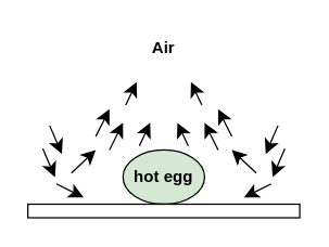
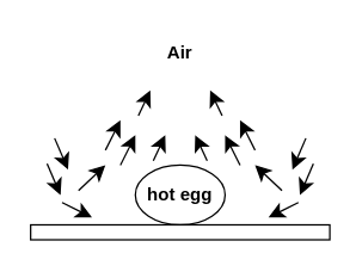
  <mxCell id="0" />
  <mxCell id="1" parent="0" />
- <mxCell id="2" value="hot egg" style="ellipse;whiteSpace=wrap;html=1;fontStyle=1;fillColor=#d5e8d4;" parent="1" vertex="1"><mxGeometry x="90" y="110" width="60" height="40" as="geometry" /></mxCell>
+ <mxCell id="2" value="hot egg" style="ellipse;whiteSpace=wrap;html=1;fontStyle=1" parent="1" vertex="1"><mxGeometry x="90" y="110" width="60" height="40" as="geometry" /></mxCell>
  <mxCell id="3" value="" style="rounded=0;whiteSpace=wrap;html=1;" parent="1" vertex="1"><mxGeometry x="20" y="150" width="200" height="10" as="geometry" /></mxCell>
  <mxCell id="4" value="Air" style="text;html=1;align=center;verticalAlign=middle;whiteSpace=wrap;rounded=0;fontStyle=1" parent="1" vertex="1"><mxGeometry x="90" y="20" width="60" height="30" as="geometry" /></mxCell>
  <mxCell id="5" value="" style="endArrow=classic;html=1;rounded=0;fontSize=12;startSize=8;endSize=8;curved=1;" parent="1" edge="1"><mxGeometry width="50" height="50" relative="1" as="geometry"><mxPoint x="41" y="135" as="sourcePoint" /><mxPoint x="61" y="145" as="targetPoint" /></mxGeometry></mxCell>
  <mxCell id="6" value="" style="endArrow=classic;html=1;rounded=0;fontSize=12;startSize=8;endSize=8;curved=1;" parent="1" edge="1"><mxGeometry width="50" height="50" relative="1" as="geometry"><mxPoint x="31" y="109" as="sourcePoint" /><mxPoint x="40" y="130" as="targetPoint" /></mxGeometry></mxCell>
  <mxCell id="7" value="" style="endArrow=classic;html=1;rounded=0;fontSize=12;startSize=8;endSize=8;curved=1;" parent="1" edge="1"><mxGeometry width="50" height="50" relative="1" as="geometry"><mxPoint x="36" y="92" as="sourcePoint" /><mxPoint x="45" y="113" as="targetPoint" /></mxGeometry></mxCell>
  <mxCell id="8" value="" style="endArrow=classic;html=1;rounded=0;fontSize=12;startSize=8;endSize=8;curved=1;" parent="1" edge="1"><mxGeometry width="50" height="50" relative="1" as="geometry"><mxPoint x="70" y="100" as="sourcePoint" /><mxPoint x="80" y="80" as="targetPoint" /></mxGeometry></mxCell>
  <mxCell id="9" value="" style="endArrow=classic;html=1;rounded=0;fontSize=12;startSize=8;endSize=8;curved=1;" parent="1" edge="1"><mxGeometry width="50" height="50" relative="1" as="geometry"><mxPoint x="52" y="127" as="sourcePoint" /><mxPoint x="70" y="110" as="targetPoint" /></mxGeometry></mxCell>
  <mxCell id="10" value="" style="endArrow=classic;html=1;rounded=0;fontSize=12;startSize=8;endSize=8;curved=1;" parent="1" edge="1"><mxGeometry width="50" height="50" relative="1" as="geometry"><mxPoint x="80" y="110" as="sourcePoint" /><mxPoint x="90" y="90" as="targetPoint" /></mxGeometry></mxCell>
  <mxCell id="11" value="" style="endArrow=classic;html=1;rounded=0;fontSize=12;startSize=8;endSize=8;curved=1;" parent="1" edge="1"><mxGeometry width="50" height="50" relative="1" as="geometry"><mxPoint x="92" y="77" as="sourcePoint" /><mxPoint x="100" y="60" as="targetPoint" /></mxGeometry></mxCell>
  <mxCell id="12" value="" style="endArrow=classic;html=1;rounded=0;fontSize=12;startSize=8;endSize=8;curved=1;" parent="1" edge="1"><mxGeometry width="50" height="50" relative="1" as="geometry"><mxPoint x="102" y="107" as="sourcePoint" /><mxPoint x="110" y="90" as="targetPoint" /></mxGeometry></mxCell>
  <mxCell id="13" value="" style="group;flipV=0;flipH=1;" parent="1" vertex="1" connectable="0"><mxGeometry x="130" y="60" width="79" height="85" as="geometry" /></mxCell>
  <mxCell id="14" value="" style="endArrow=classic;html=1;rounded=0;fontSize=12;startSize=8;endSize=8;curved=1;" parent="13" edge="1"><mxGeometry width="50" height="50" relative="1" as="geometry"><mxPoint x="69" y="75" as="sourcePoint" /><mxPoint x="49" y="85" as="targetPoint" /></mxGeometry></mxCell>
  <mxCell id="15" value="" style="endArrow=classic;html=1;rounded=0;fontSize=12;startSize=8;endSize=8;curved=1;" parent="13" edge="1"><mxGeometry width="50" height="50" relative="1" as="geometry"><mxPoint x="79" y="49" as="sourcePoint" /><mxPoint x="70" y="70" as="targetPoint" /></mxGeometry></mxCell>
  <mxCell id="16" value="" style="endArrow=classic;html=1;rounded=0;fontSize=12;startSize=8;endSize=8;curved=1;" parent="13" edge="1"><mxGeometry width="50" height="50" relative="1" as="geometry"><mxPoint x="74" y="32" as="sourcePoint" /><mxPoint x="65" y="53" as="targetPoint" /></mxGeometry></mxCell>
  <mxCell id="17" value="" style="endArrow=classic;html=1;rounded=0;fontSize=12;startSize=8;endSize=8;curved=1;" parent="13" edge="1"><mxGeometry width="50" height="50" relative="1" as="geometry"><mxPoint x="40" y="40" as="sourcePoint" /><mxPoint x="30" y="20" as="targetPoint" /></mxGeometry></mxCell>
  <mxCell id="18" value="" style="endArrow=classic;html=1;rounded=0;fontSize=12;startSize=8;endSize=8;curved=1;" parent="13" edge="1"><mxGeometry width="50" height="50" relative="1" as="geometry"><mxPoint x="58" y="67" as="sourcePoint" /><mxPoint x="40" y="50" as="targetPoint" /></mxGeometry></mxCell>
  <mxCell id="19" value="" style="endArrow=classic;html=1;rounded=0;fontSize=12;startSize=8;endSize=8;curved=1;" parent="13" edge="1"><mxGeometry width="50" height="50" relative="1" as="geometry"><mxPoint x="30" y="50" as="sourcePoint" /><mxPoint x="20" y="30" as="targetPoint" /></mxGeometry></mxCell>
  <mxCell id="20" value="" style="endArrow=classic;html=1;rounded=0;fontSize=12;startSize=8;endSize=8;curved=1;" parent="13" edge="1"><mxGeometry width="50" height="50" relative="1" as="geometry"><mxPoint x="18" y="17" as="sourcePoint" /><mxPoint x="10" as="targetPoint" /></mxGeometry></mxCell>
  <mxCell id="21" value="" style="endArrow=classic;html=1;rounded=0;fontSize=12;startSize=8;endSize=8;curved=1;" parent="13" edge="1"><mxGeometry width="50" height="50" relative="1" as="geometry"><mxPoint x="8" y="47" as="sourcePoint" /><mxPoint y="30" as="targetPoint" /></mxGeometry></mxCell>
